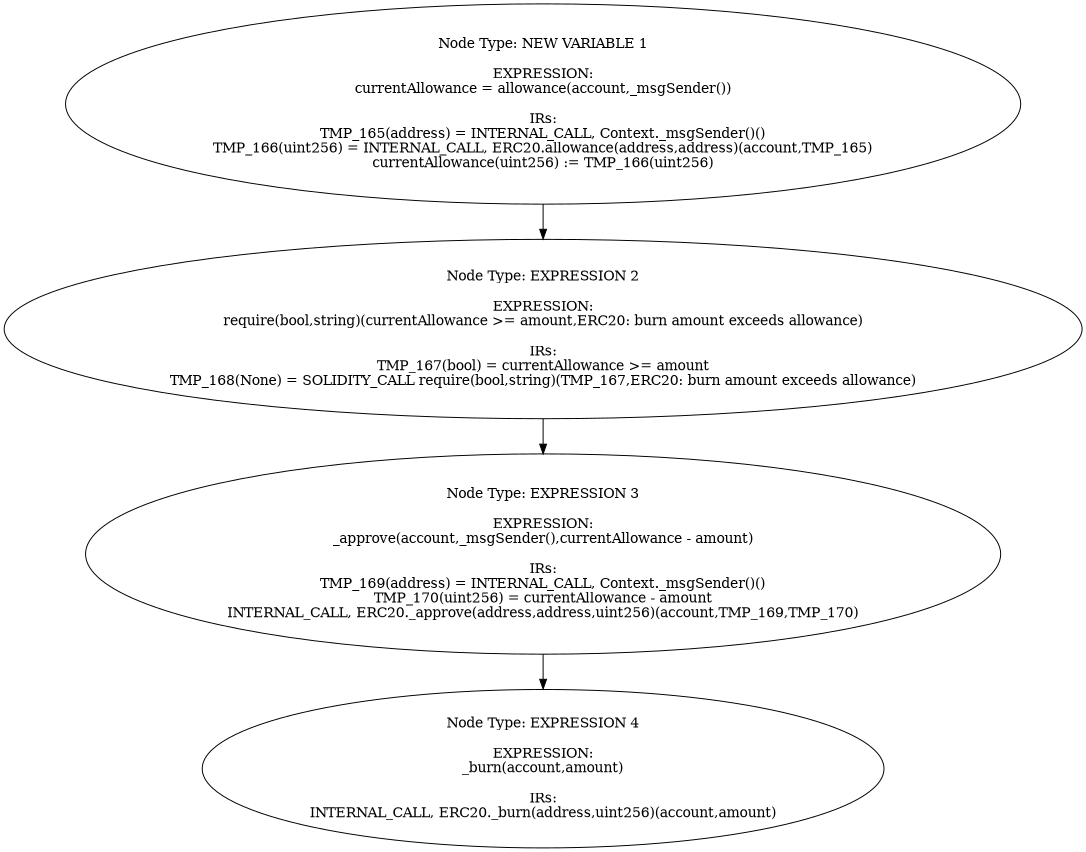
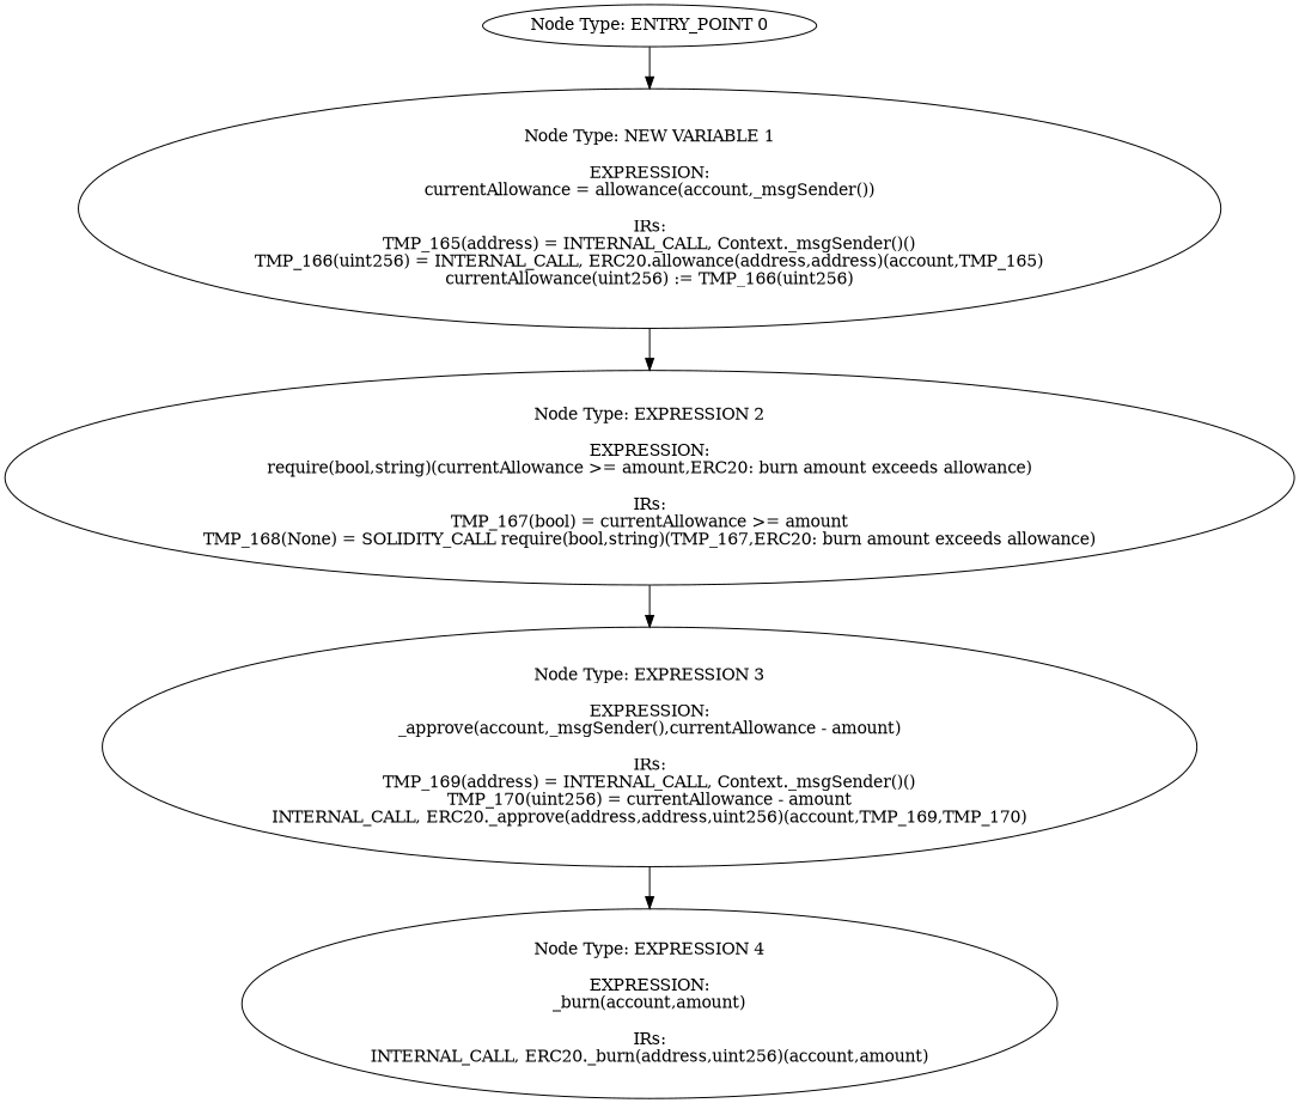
  digraph {
+   n1 [label="Node Type: ENTRY_POINT 0\n"]
    n2 [label="Node Type: NEW VARIABLE 1\n\nEXPRESSION:\ncurrentAllowance = allowance(account,_msgSender())\n\nIRs:\nTMP_165(address) = INTERNAL_CALL, Context._msgSender()()\nTMP_166(uint256) = INTERNAL_CALL, ERC20.allowance(address,address)(account,TMP_165)\ncurrentAllowance(uint256) := TMP_166(uint256)"]
    n3 [label="Node Type: EXPRESSION 2\n\nEXPRESSION:\nrequire(bool,string)(currentAllowance >= amount,ERC20: burn amount exceeds allowance)\n\nIRs:\nTMP_167(bool) = currentAllowance >= amount\nTMP_168(None) = SOLIDITY_CALL require(bool,string)(TMP_167,ERC20: burn amount exceeds allowance)"]
    n4 [label="Node Type: EXPRESSION 3\n\nEXPRESSION:\n_approve(account,_msgSender(),currentAllowance - amount)\n\nIRs:\nTMP_169(address) = INTERNAL_CALL, Context._msgSender()()\nTMP_170(uint256) = currentAllowance - amount\nINTERNAL_CALL, ERC20._approve(address,address,uint256)(account,TMP_169,TMP_170)"]
    n5 [label="Node Type: EXPRESSION 4\n\nEXPRESSION:\n_burn(account,amount)\n\nIRs:\nINTERNAL_CALL, ERC20._burn(address,uint256)(account,amount)"]
+   n1 -> n2
    n2 -> n3
    n3 -> n4
    n4 -> n5
  }
